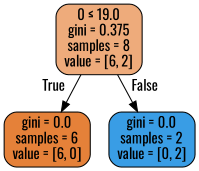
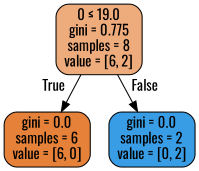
  digraph {
    fontname=Oswald
    node [color=black fontname=Oswald shape=box style="filled, rounded"]
    edge [fontname=Oswald labeldistance=2.5]
-   n1 [fillcolor="#e58139aa" label=<0 &le; 19.0<br/>gini = 0.375<br/>samples = 8<br/>value = [6, 2]>]
+   n1 [fillcolor="#e58139aa" label=<0 &le; 19.0<br/>gini = 0.775<br/>samples = 8<br/>value = [6, 2]>]
    n2 [fillcolor="#e58139ff" label=<gini = 0.0<br/>samples = 6<br/>value = [6, 0]>]
    n3 [fillcolor="#399de5ff" label=<gini = 0.0<br/>samples = 2<br/>value = [0, 2]>]
    n1 -> n2 [headlabel=True labelangle=45]
    n1 -> n3 [headlabel=False labelangle=-45]
  }
